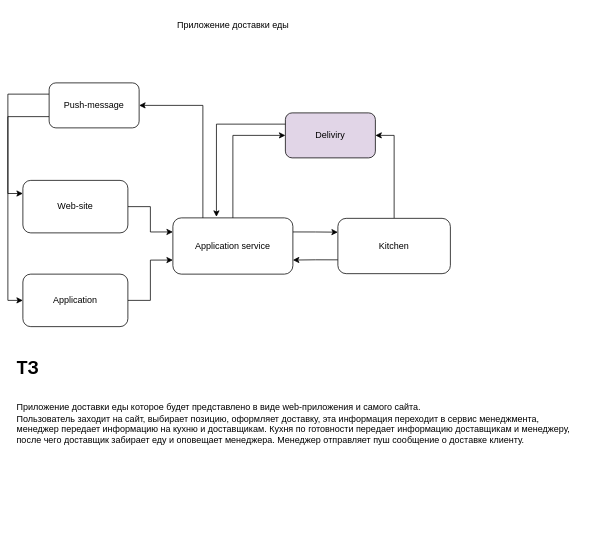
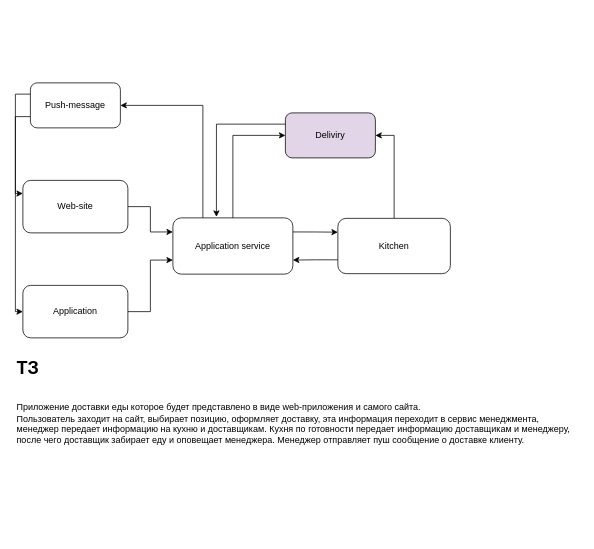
  <mxCell id="0" />
  <mxCell id="1" parent="0" />
  <mxCell id="2" style="edgeStyle=orthogonalEdgeStyle;rounded=0;orthogonalLoop=1;jettySize=auto;html=1;exitX=1;exitY=0.5;exitDx=0;exitDy=0;entryX=0;entryY=0.25;entryDx=0;entryDy=0;" edge="1" parent="1" source="3" target="9"><mxGeometry relative="1" as="geometry" /></mxCell>
  <mxCell id="3" value="Web-site" style="rounded=1;whiteSpace=wrap;html=1;" vertex="1" parent="1"><mxGeometry x="30" y="240" width="140" height="70" as="geometry" /></mxCell>
  <mxCell id="4" style="edgeStyle=orthogonalEdgeStyle;rounded=0;orthogonalLoop=1;jettySize=auto;html=1;exitX=1;exitY=0.5;exitDx=0;exitDy=0;entryX=0;entryY=0.75;entryDx=0;entryDy=0;" edge="1" parent="1" source="5" target="9"><mxGeometry relative="1" as="geometry" /></mxCell>
- <mxCell id="5" value="Application" style="rounded=1;whiteSpace=wrap;html=1;" vertex="1" parent="1"><mxGeometry x="30" y="365" width="140" height="70" as="geometry" /></mxCell>
+ <mxCell id="5" value="Application" style="rounded=1;whiteSpace=wrap;html=1;" vertex="1" parent="1"><mxGeometry x="30" y="380" width="140" height="70" as="geometry" /></mxCell>
  <mxCell id="6" style="edgeStyle=orthogonalEdgeStyle;rounded=0;orthogonalLoop=1;jettySize=auto;html=1;exitX=0.5;exitY=0;exitDx=0;exitDy=0;entryX=0;entryY=0.5;entryDx=0;entryDy=0;" edge="1" parent="1" source="9" target="13"><mxGeometry relative="1" as="geometry" /></mxCell>
  <mxCell id="7" style="edgeStyle=orthogonalEdgeStyle;rounded=0;orthogonalLoop=1;jettySize=auto;html=1;exitX=0.25;exitY=0;exitDx=0;exitDy=0;entryX=1;entryY=0.5;entryDx=0;entryDy=0;" edge="1" parent="1" source="9" target="16"><mxGeometry relative="1" as="geometry" /></mxCell>
  <mxCell id="8" style="edgeStyle=orthogonalEdgeStyle;rounded=0;orthogonalLoop=1;jettySize=auto;html=1;exitX=1;exitY=0.25;exitDx=0;exitDy=0;entryX=0;entryY=0.25;entryDx=0;entryDy=0;" edge="1" parent="1" source="9" target="12"><mxGeometry relative="1" as="geometry" /></mxCell>
  <mxCell id="9" value="Application service" style="rounded=1;whiteSpace=wrap;html=1;" vertex="1" parent="1"><mxGeometry x="230" y="290" width="160" height="75" as="geometry" /></mxCell>
  <mxCell id="10" style="edgeStyle=orthogonalEdgeStyle;rounded=0;orthogonalLoop=1;jettySize=auto;html=1;exitX=0.5;exitY=0;exitDx=0;exitDy=0;entryX=1;entryY=0.5;entryDx=0;entryDy=0;" edge="1" parent="1" source="12" target="13"><mxGeometry relative="1" as="geometry" /></mxCell>
  <mxCell id="11" style="edgeStyle=orthogonalEdgeStyle;rounded=0;orthogonalLoop=1;jettySize=auto;html=1;exitX=0;exitY=0.75;exitDx=0;exitDy=0;entryX=1;entryY=0.75;entryDx=0;entryDy=0;" edge="1" parent="1" source="12" target="9"><mxGeometry relative="1" as="geometry" /></mxCell>
  <mxCell id="12" value="Kitchen" style="rounded=1;whiteSpace=wrap;html=1;" vertex="1" parent="1"><mxGeometry x="450" y="290.63" width="150" height="73.75" as="geometry" /></mxCell>
  <mxCell id="13" value="Deliviry" style="rounded=1;whiteSpace=wrap;html=1;fillColor=#e1d5e7;" vertex="1" parent="1"><mxGeometry x="380" y="150" width="120" height="60" as="geometry" /></mxCell>
  <mxCell id="14" style="edgeStyle=orthogonalEdgeStyle;rounded=0;orthogonalLoop=1;jettySize=auto;html=1;exitX=0;exitY=0.25;exitDx=0;exitDy=0;entryX=0;entryY=0.25;entryDx=0;entryDy=0;" edge="1" parent="1" source="16" target="3"><mxGeometry relative="1" as="geometry" /></mxCell>
  <mxCell id="15" style="edgeStyle=orthogonalEdgeStyle;rounded=0;orthogonalLoop=1;jettySize=auto;html=1;exitX=0;exitY=0.75;exitDx=0;exitDy=0;entryX=0;entryY=0.5;entryDx=0;entryDy=0;" edge="1" parent="1" source="16" target="5"><mxGeometry relative="1" as="geometry" /></mxCell>
- <mxCell id="16" value="Push-message" style="rounded=1;whiteSpace=wrap;html=1;" vertex="1" parent="1"><mxGeometry x="65" y="110" width="120" height="60" as="geometry" /></mxCell>
+ <mxCell id="16" value="Push-message" style="rounded=1;whiteSpace=wrap;html=1;" vertex="1" parent="1"><mxGeometry x="40" y="110" width="120" height="60" as="geometry" /></mxCell>
  <mxCell id="17" style="edgeStyle=orthogonalEdgeStyle;rounded=0;orthogonalLoop=1;jettySize=auto;html=1;exitX=0;exitY=0.25;exitDx=0;exitDy=0;entryX=0.363;entryY=-0.019;entryDx=0;entryDy=0;entryPerimeter=0;" edge="1" parent="1" source="13" target="9"><mxGeometry relative="1" as="geometry" /></mxCell>
- <mxCell id="18" value="Приложение доставки еды&lt;div&gt;&lt;br&gt;&lt;/div&gt;" style="text;html=1;align=center;verticalAlign=middle;resizable=0;points=[];autosize=1;strokeColor=none;fillColor=none;" vertex="1" parent="1"><mxGeometry x="225" y="20" width="170" height="40" as="geometry" /></mxCell>
  <mxCell id="19" value="&lt;h1 style=&quot;margin-top: 0px;&quot;&gt;ТЗ&lt;/h1&gt;&lt;div&gt;&lt;br&gt;&lt;/div&gt;&lt;div&gt;Приложение доставки еды которое будет представлено в виде web-приложения и самого сайта.&lt;/div&gt;&lt;div&gt;Пользователь заходит на сайт, выбирает позицию, оформляет доставку, эта информация переходит в сервис менеджмента, менеджер передает информацию на кухню и доставщикам. Кухня по готовности передает информацию доставщикам и менеджеру, после чего доставщик забирает еду и оповещает менеджера. Менеджер отправляет пуш сообщение о доставке клиенту.&lt;/div&gt;" style="text;html=1;whiteSpace=wrap;overflow=hidden;rounded=0;" vertex="1" parent="1"><mxGeometry x="20" y="470" width="750" height="240" as="geometry" /></mxCell>
